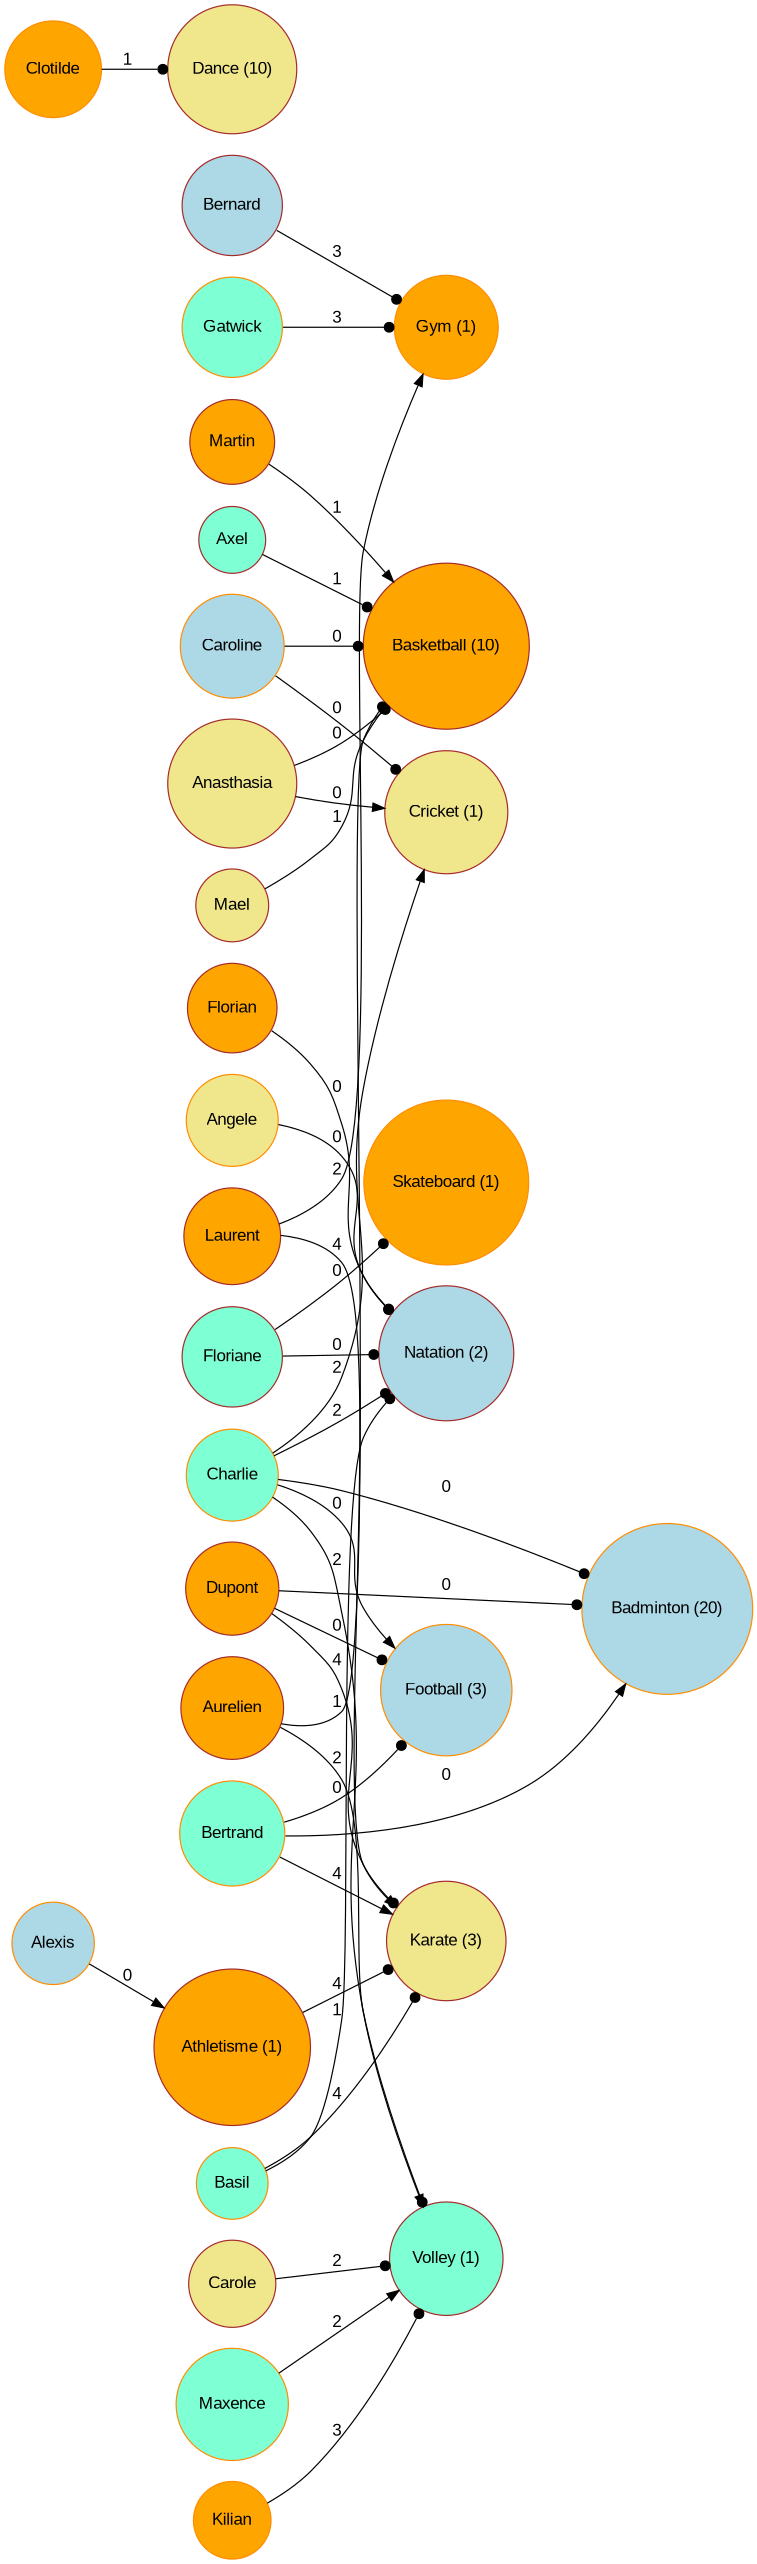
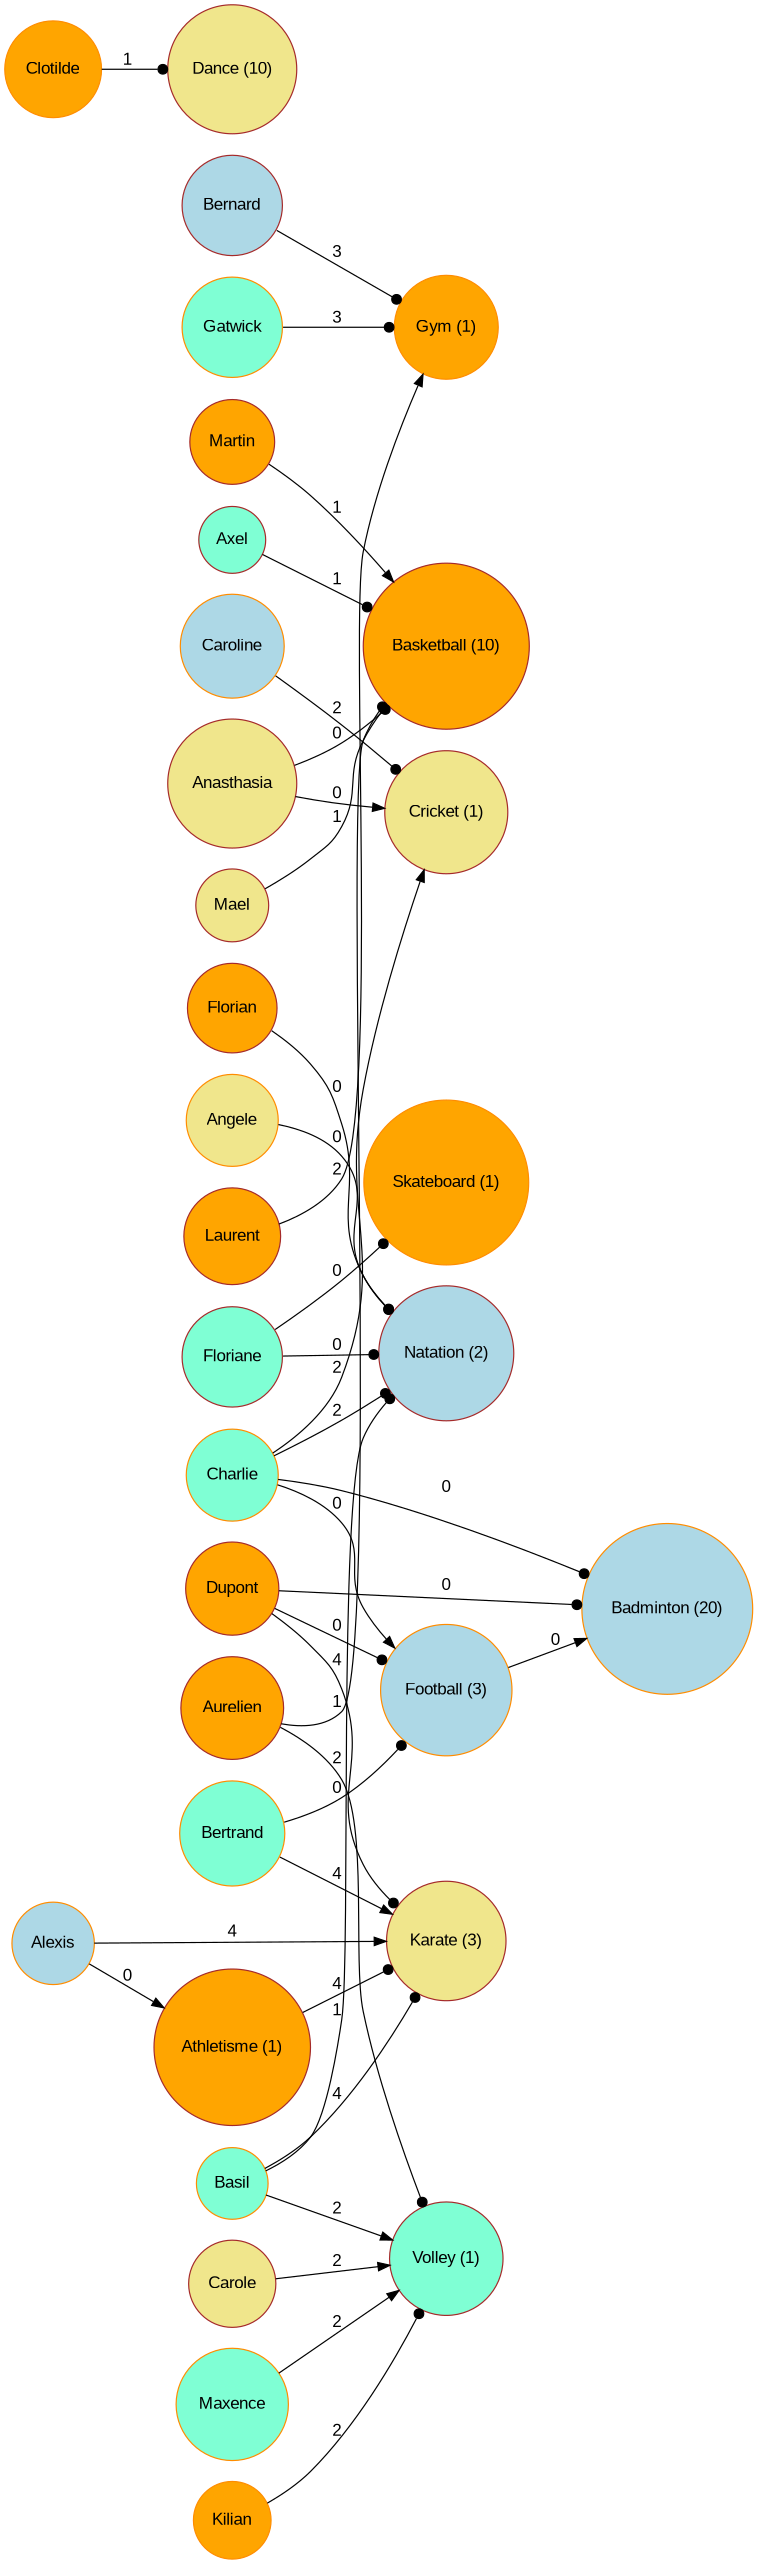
  digraph {
    fontname="Liberation Sans"
    rankdir=LR
    node [color=brown fillcolor=orange fontname="Liberation Sans" shape=circle style=filled]
    edge [arrowhead=dot fontname="Liberation Sans"]
    Bernard [fillcolor=lightblue]
    "Gym (1)" [color=darkorange]
    Laurent
    Gatwick [color=darkorange fillcolor=aquamarine]
    Axel [fillcolor=aquamarine]
    "Basketball (10)"
    Mael [fillcolor=khaki]
    Martin
    Aurelien
    "Volley (1)" [fillcolor=aquamarine]
    Clotilde [color=darkorange]
    "Dance (10)" [fillcolor=khaki]
    Floriane [fillcolor=aquamarine]
    "Natation (2)" [fillcolor=lightblue]
    "Skateboard (1)" [color=darkorange]
    "Karate (3)" [fillcolor=khaki]
    Basil [color=darkorange fillcolor=aquamarine]
    Alexis [color=darkorange fillcolor=lightblue]
    "Athletisme (1)"
    Angele [color=darkorange fillcolor=khaki]
    Florian
    Caroline [color=darkorange fillcolor=lightblue]
    "Cricket (1)" [fillcolor=khaki]
    Anasthasia [fillcolor=khaki]
    Charlie [color=darkorange fillcolor=aquamarine]
    "Football (3)" [color=darkorange fillcolor=lightblue]
    "Badminton (20)" [color=darkorange fillcolor=lightblue]
    Bertrand [color=darkorange fillcolor=aquamarine]
    Dupont
    Carole [fillcolor=khaki]
    Maxence [color=darkorange fillcolor=aquamarine]
    Kilian [color=darkorange]
    Bernard -> "Gym (1)" [label=3]
    Laurent -> "Gym (1)" [arrowhead=normal label=2]
    Gatwick -> "Gym (1)" [label=3]
    Axel -> "Basketball (10)" [label=1]
    Mael -> "Basketball (10)" [label=1]
    Martin -> "Basketball (10)" [arrowhead=normal label=1]
    Aurelien -> "Basketball (10)" [label=1]
    Aurelien -> "Volley (1)" [label=2]
    Clotilde -> "Dance (10)" [label=1]
    Floriane -> "Natation (2)" [label=0]
    Floriane -> "Skateboard (1)" [label=0]
    Basil -> "Natation (2)" [label=1]
    Basil -> "Karate (3)" [label=4]
-   Laurent -> "Karate (3)" [arrowhead=normal label=4]
+   Alexis -> "Karate (3)" [arrowhead=normal label=4]
    Alexis -> "Athletisme (1)" [arrowhead=normal label=0]
    "Athletisme (1)" -> "Karate (3)" [label=4]
    Angele -> "Natation (2)" [label=0]
    Florian -> "Natation (2)" [label=0]
-   Caroline -> "Basketball (10)" [label=0]
-   Caroline -> "Cricket (1)" [label=0]
+   Caroline -> "Cricket (1)" [label=2]
    Anasthasia -> "Basketball (10)" [label=0]
    Anasthasia -> "Cricket (1)" [arrowhead=normal label=0]
-   Charlie -> "Volley (1)" [arrowhead=normal label=2]
+   Basil -> "Volley (1)" [arrowhead=normal label=2]
    Charlie -> "Natation (2)" [label=2]
    Charlie -> "Cricket (1)" [arrowhead=normal label=2]
    Charlie -> "Football (3)" [arrowhead=normal label=0]
    Charlie -> "Badminton (20)" [label=0]
    Bertrand -> "Karate (3)" [arrowhead=normal label=4]
    Bertrand -> "Football (3)" [label=0]
-   Bertrand -> "Badminton (20)" [arrowhead=normal label=0]
+   "Football (3)" -> "Badminton (20)" [arrowhead=normal label=0]
    Dupont -> "Karate (3)" [label=4]
    Dupont -> "Football (3)" [label=0]
    Dupont -> "Badminton (20)" [label=0]
-   Carole -> "Volley (1)" [label=2]
+   Carole -> "Volley (1)" [arrowhead=normal label=2]
    Maxence -> "Volley (1)" [arrowhead=normal label=2]
-   Kilian -> "Volley (1)" [label=3]
+   Kilian -> "Volley (1)" [label=2]
  }
